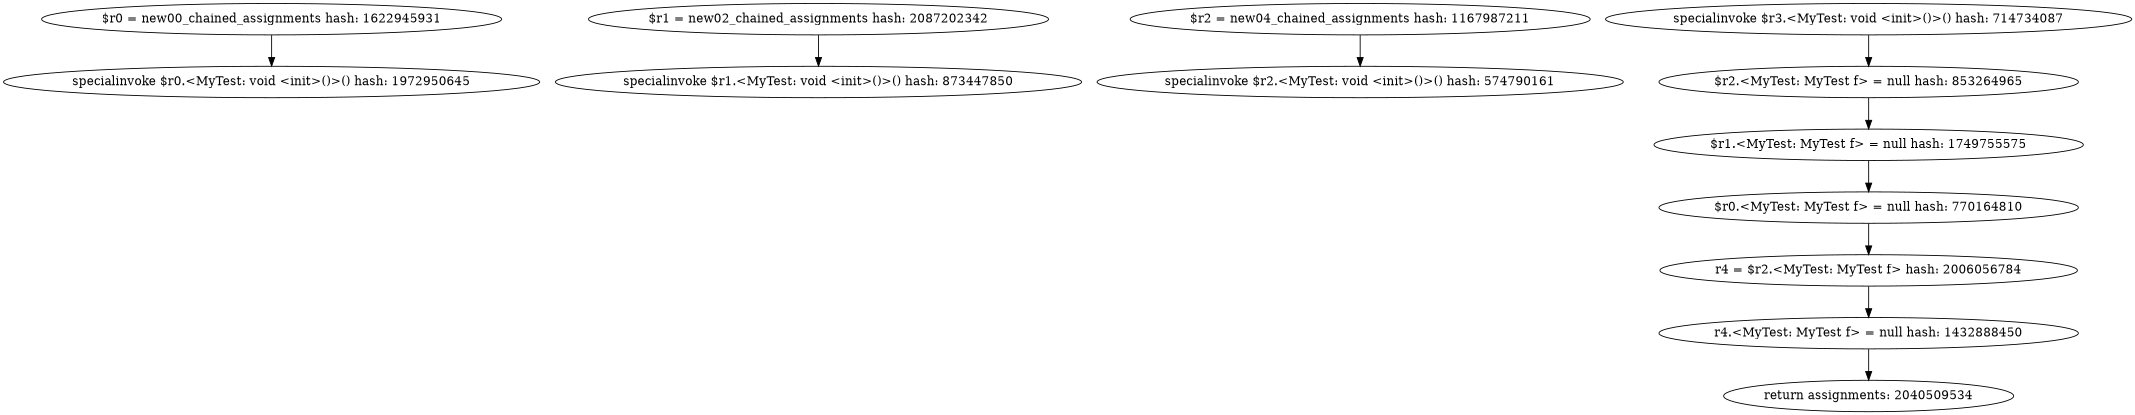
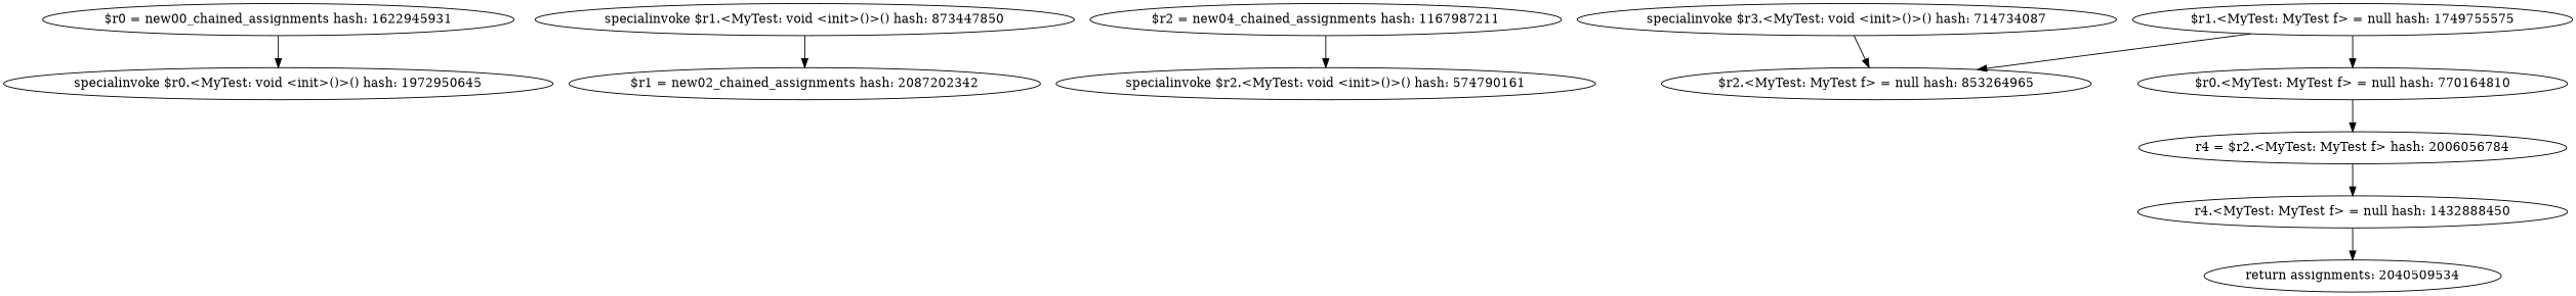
  digraph {
    "$r0 = new00_chained_assignments hash: 1622945931"
    "specialinvoke $r0.<MyTest: void <init>()>() hash: 1972950645"
    "$r1 = new02_chained_assignments hash: 2087202342"
    "specialinvoke $r1.<MyTest: void <init>()>() hash: 873447850"
    "$r2 = new04_chained_assignments hash: 1167987211"
    "specialinvoke $r2.<MyTest: void <init>()>() hash: 574790161"
    "specialinvoke $r3.<MyTest: void <init>()>() hash: 714734087"
    "$r2.<MyTest: MyTest f> = null hash: 853264965"
    "$r1.<MyTest: MyTest f> = null hash: 1749755575"
    "$r0.<MyTest: MyTest f> = null hash: 770164810"
    "r4 = $r2.<MyTest: MyTest f> hash: 2006056784"
    "r4.<MyTest: MyTest f> = null hash: 1432888450"
    n13 [label="return assignments: 2040509534"]
    "$r0 = new00_chained_assignments hash: 1622945931" -> "specialinvoke $r0.<MyTest: void <init>()>() hash: 1972950645"
-   "$r1 = new02_chained_assignments hash: 2087202342" -> "specialinvoke $r1.<MyTest: void <init>()>() hash: 873447850"
+   "specialinvoke $r1.<MyTest: void <init>()>() hash: 873447850" -> "$r1 = new02_chained_assignments hash: 2087202342"
    "$r2 = new04_chained_assignments hash: 1167987211" -> "specialinvoke $r2.<MyTest: void <init>()>() hash: 574790161"
    "specialinvoke $r3.<MyTest: void <init>()>() hash: 714734087" -> "$r2.<MyTest: MyTest f> = null hash: 853264965"
-   "$r2.<MyTest: MyTest f> = null hash: 853264965" -> "$r1.<MyTest: MyTest f> = null hash: 1749755575"
+   "$r1.<MyTest: MyTest f> = null hash: 1749755575" -> "$r2.<MyTest: MyTest f> = null hash: 853264965"
    "$r1.<MyTest: MyTest f> = null hash: 1749755575" -> "$r0.<MyTest: MyTest f> = null hash: 770164810"
    "$r0.<MyTest: MyTest f> = null hash: 770164810" -> "r4 = $r2.<MyTest: MyTest f> hash: 2006056784"
    "r4 = $r2.<MyTest: MyTest f> hash: 2006056784" -> "r4.<MyTest: MyTest f> = null hash: 1432888450"
    "r4.<MyTest: MyTest f> = null hash: 1432888450" -> n13
  }
